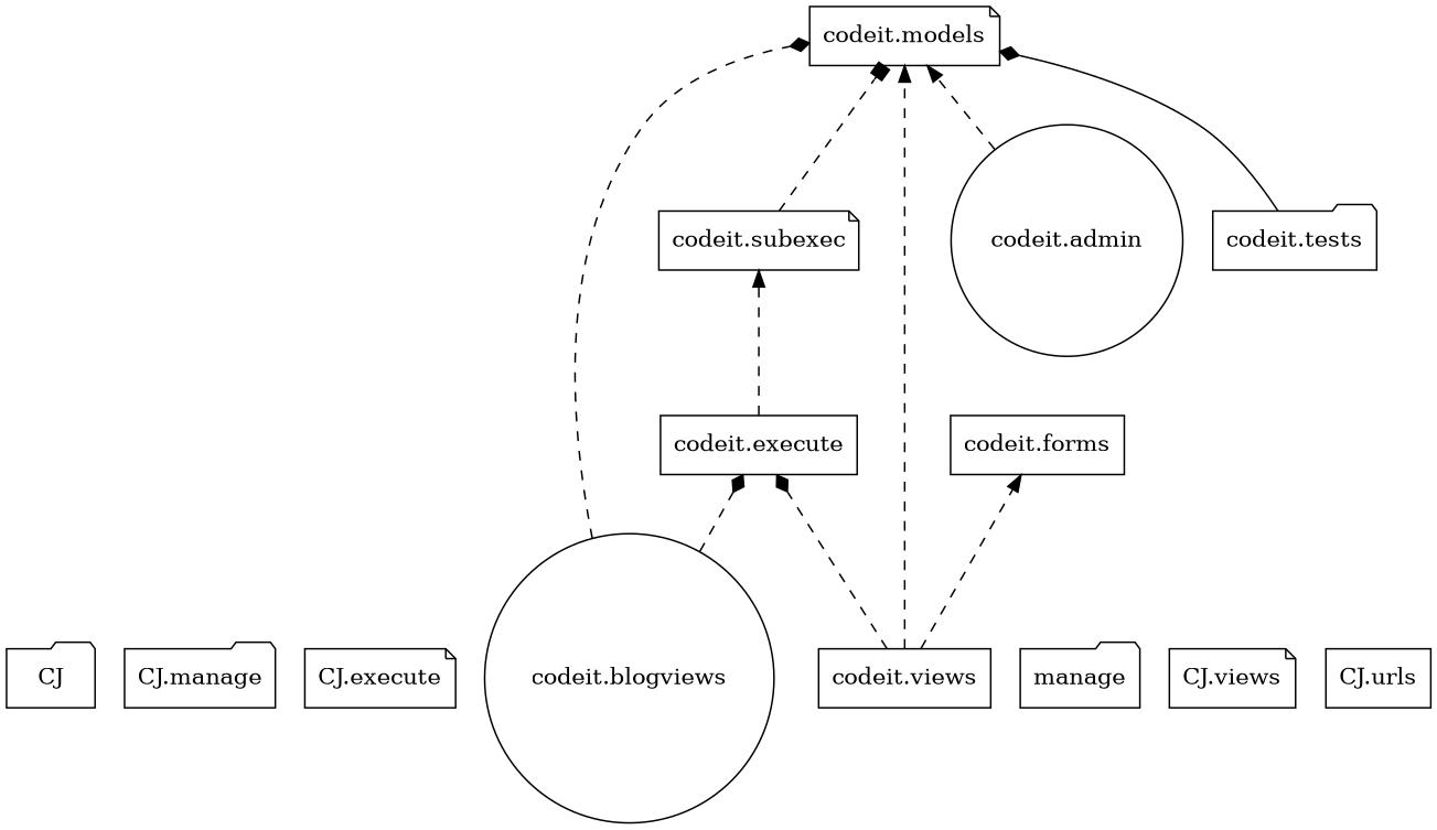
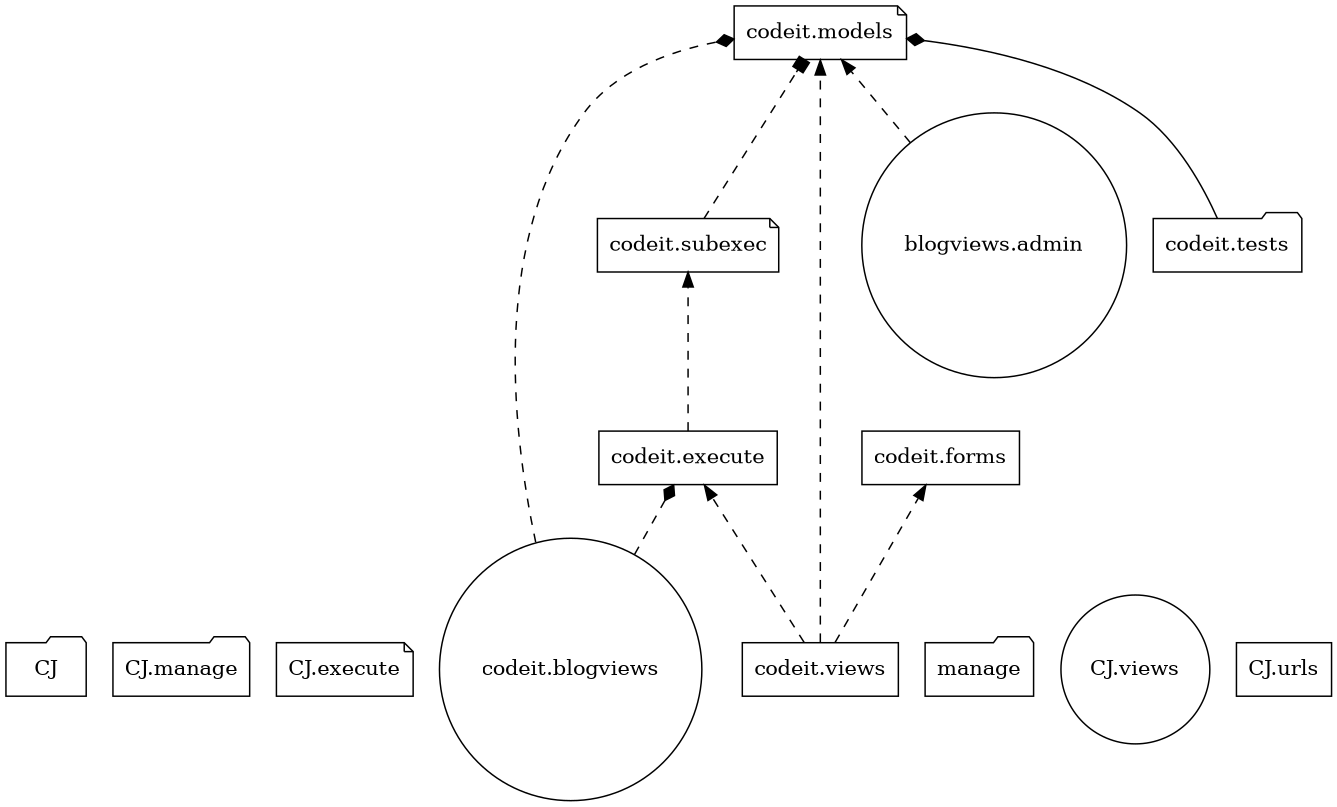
  digraph {
    rankdir=BT
    node [shape=folder]
    edge [arrowhead=normal arrowtail=none style=dashed]
    n1 [label=CJ]
    n2 [label="CJ.manage"]
    n3 [label="CJ.execute" shape=note]
    n4 [label="codeit.models" shape=note]
    n5 [label=manage]
    n6 [label="codeit.execute" shape=box]
    n7 [label="codeit.subexec" shape=note]
-   n8 [label="codeit.admin" shape=circle]
+   n8 [label="blogviews.admin" shape=circle]
    n9 [label="codeit.blogviews" shape=circle]
-   n10 [label="CJ.views" shape=note]
+   n10 [label="CJ.views" shape=circle]
    n11 [label="codeit.tests"]
    n12 [label="codeit.forms" shape=box]
    n13 [label="CJ.urls" shape=box]
    n14 [label="codeit.views" shape=box]
    n6 -> n7
    n7 -> n4 [arrowhead=box]
    n8 -> n4
    n9 -> n4 [arrowhead=diamond]
    n9 -> n6 [arrowhead=diamond]
    n11 -> n4 [arrowhead=diamond style=solid]
    n14 -> n4
-   n14 -> n6 [arrowhead=diamond]
+   n14 -> n6
    n14 -> n12
  }
